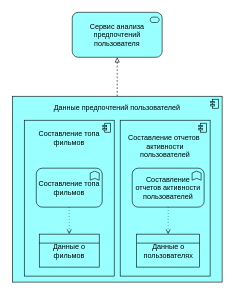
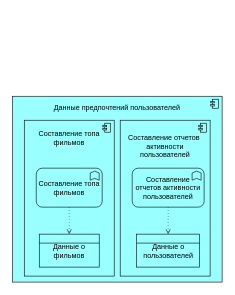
  <mxCell id="0" />
  <mxCell id="1" parent="0" />
  <mxCell id="2" value="Данные предпочтений пользователей&lt;br&gt;&lt;br&gt;&lt;br&gt;&lt;br&gt;&lt;br&gt;&lt;br&gt;&lt;br&gt;&lt;br&gt;&lt;br&gt;&lt;br&gt;&lt;br&gt;&lt;br&gt;&lt;br&gt;&lt;br&gt;&lt;br&gt;&lt;br&gt;&lt;br&gt;&lt;br&gt;&lt;br&gt;&lt;br&gt;" style="html=1;outlineConnect=0;whiteSpace=wrap;fillColor=#99ffff;shape=mxgraph.archimate3.application;appType=comp;archiType=square;" vertex="1" parent="1"><mxGeometry x="20" y="160" width="350" height="310" as="geometry" /></mxCell>
  <mxCell id="3" value="Составление топа фильмов&lt;br&gt;&lt;br&gt;&lt;br&gt;&lt;br&gt;&lt;br&gt;&lt;br&gt;&lt;br&gt;&lt;br&gt;&lt;br&gt;&lt;br&gt;&lt;br&gt;&lt;br&gt;&lt;br&gt;&lt;br&gt;&lt;br&gt;" style="html=1;outlineConnect=0;whiteSpace=wrap;fillColor=#99ffff;shape=mxgraph.archimate3.application;appType=comp;archiType=square;" vertex="1" parent="1"><mxGeometry x="40" y="200" width="150" height="260" as="geometry" /></mxCell>
  <mxCell id="4" value="Составление топа фильмов" style="html=1;outlineConnect=0;whiteSpace=wrap;fillColor=#99ffff;shape=mxgraph.archimate3.application;appType=func;archiType=rounded;" vertex="1" parent="1"><mxGeometry x="60" y="280" width="110" height="65" as="geometry" /></mxCell>
  <mxCell id="5" value="&lt;br&gt;Данные о фильмов" style="html=1;outlineConnect=0;whiteSpace=wrap;fillColor=#99ffff;shape=mxgraph.archimate3.businessObject;overflow=fill" vertex="1" parent="1"><mxGeometry x="65" y="390" width="100" height="55" as="geometry" /></mxCell>
  <mxCell id="6" value="" style="edgeStyle=elbowEdgeStyle;html=1;endArrow=open;elbow=vertical;endFill=0;dashed=1;dashPattern=1 4;rounded=0;exitX=0.5;exitY=1;exitDx=0;exitDy=0;exitPerimeter=0;entryX=0.5;entryY=0;entryDx=0;entryDy=0;entryPerimeter=0;" edge="1" parent="1" source="4" target="5"><mxGeometry width="160" relative="1" as="geometry"><mxPoint x="270" y="380" as="sourcePoint" /><mxPoint x="430" y="380" as="targetPoint" /></mxGeometry></mxCell>
  <mxCell id="7" value="&lt;br&gt;Составление отчетов&amp;nbsp; активности пользователей&lt;br&gt;&lt;br&gt;&lt;br&gt;&lt;br&gt;&lt;br&gt;&lt;br&gt;&lt;br&gt;&lt;br&gt;&lt;br&gt;&lt;br&gt;&lt;br&gt;&lt;br&gt;&lt;br&gt;&lt;br&gt;" style="html=1;outlineConnect=0;whiteSpace=wrap;fillColor=#99ffff;shape=mxgraph.archimate3.application;appType=comp;archiType=square;" vertex="1" parent="1"><mxGeometry x="200" y="200" width="150" height="260" as="geometry" /></mxCell>
  <mxCell id="8" value="Составление отчетов активности пользователей" style="html=1;outlineConnect=0;whiteSpace=wrap;fillColor=#99ffff;shape=mxgraph.archimate3.application;appType=func;archiType=rounded;" vertex="1" parent="1"><mxGeometry x="220" y="280" width="120" height="65" as="geometry" /></mxCell>
- <mxCell id="9" value="&lt;br&gt;Данные о пользователях" style="html=1;outlineConnect=0;whiteSpace=wrap;fillColor=#99ffff;shape=mxgraph.archimate3.businessObject;overflow=fill" vertex="1" parent="1"><mxGeometry x="227.5" y="390" width="105" height="55" as="geometry" /></mxCell>
+ <mxCell id="9" value="&lt;br&gt;Данные о пользователей" style="html=1;outlineConnect=0;whiteSpace=wrap;fillColor=#99ffff;shape=mxgraph.archimate3.businessObject;overflow=fill" vertex="1" parent="1"><mxGeometry x="227.5" y="390" width="105" height="55" as="geometry" /></mxCell>
  <mxCell id="10" value="" style="edgeStyle=elbowEdgeStyle;html=1;endArrow=open;elbow=vertical;endFill=0;dashed=1;dashPattern=1 4;rounded=0;exitX=0.5;exitY=1;exitDx=0;exitDy=0;exitPerimeter=0;entryX=0.5;entryY=0;entryDx=0;entryDy=0;entryPerimeter=0;" edge="1" parent="1" source="8" target="9"><mxGeometry width="160" relative="1" as="geometry"><mxPoint x="430" y="380" as="sourcePoint" /><mxPoint x="590" y="380" as="targetPoint" /></mxGeometry></mxCell>
- <mxCell id="11" value="Сервис анализа предпочтений пользователя" style="html=1;outlineConnect=0;whiteSpace=wrap;fillColor=#99ffff;shape=mxgraph.archimate3.application;appType=serv;archiType=rounded" vertex="1" parent="1"><mxGeometry x="120" y="20" width="150" height="75" as="geometry" /></mxCell>
- <mxCell id="12" value="" style="edgeStyle=elbowEdgeStyle;html=1;endArrow=block;elbow=vertical;endFill=0;dashed=1;rounded=0;entryX=0.5;entryY=1;entryDx=0;entryDy=0;entryPerimeter=0;exitX=0.5;exitY=0;exitDx=0;exitDy=0;exitPerimeter=0;" edge="1" parent="1" source="2" target="11"><mxGeometry width="160" relative="1" as="geometry"><mxPoint x="0" y="170" as="sourcePoint" /><mxPoint x="160" y="170" as="targetPoint" /></mxGeometry></mxCell>
